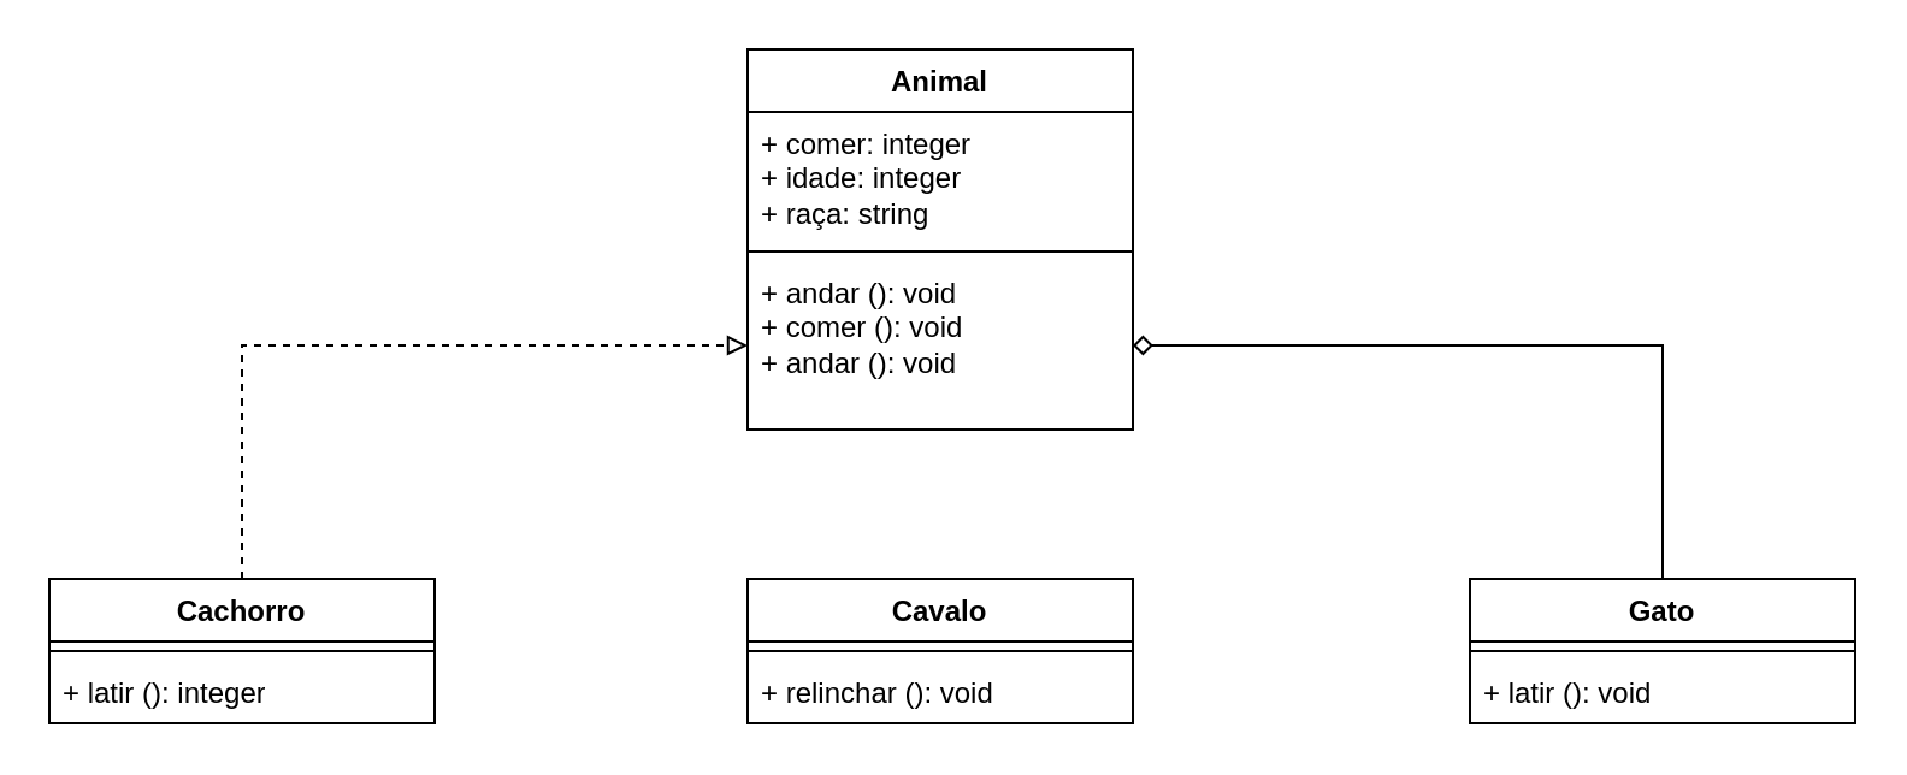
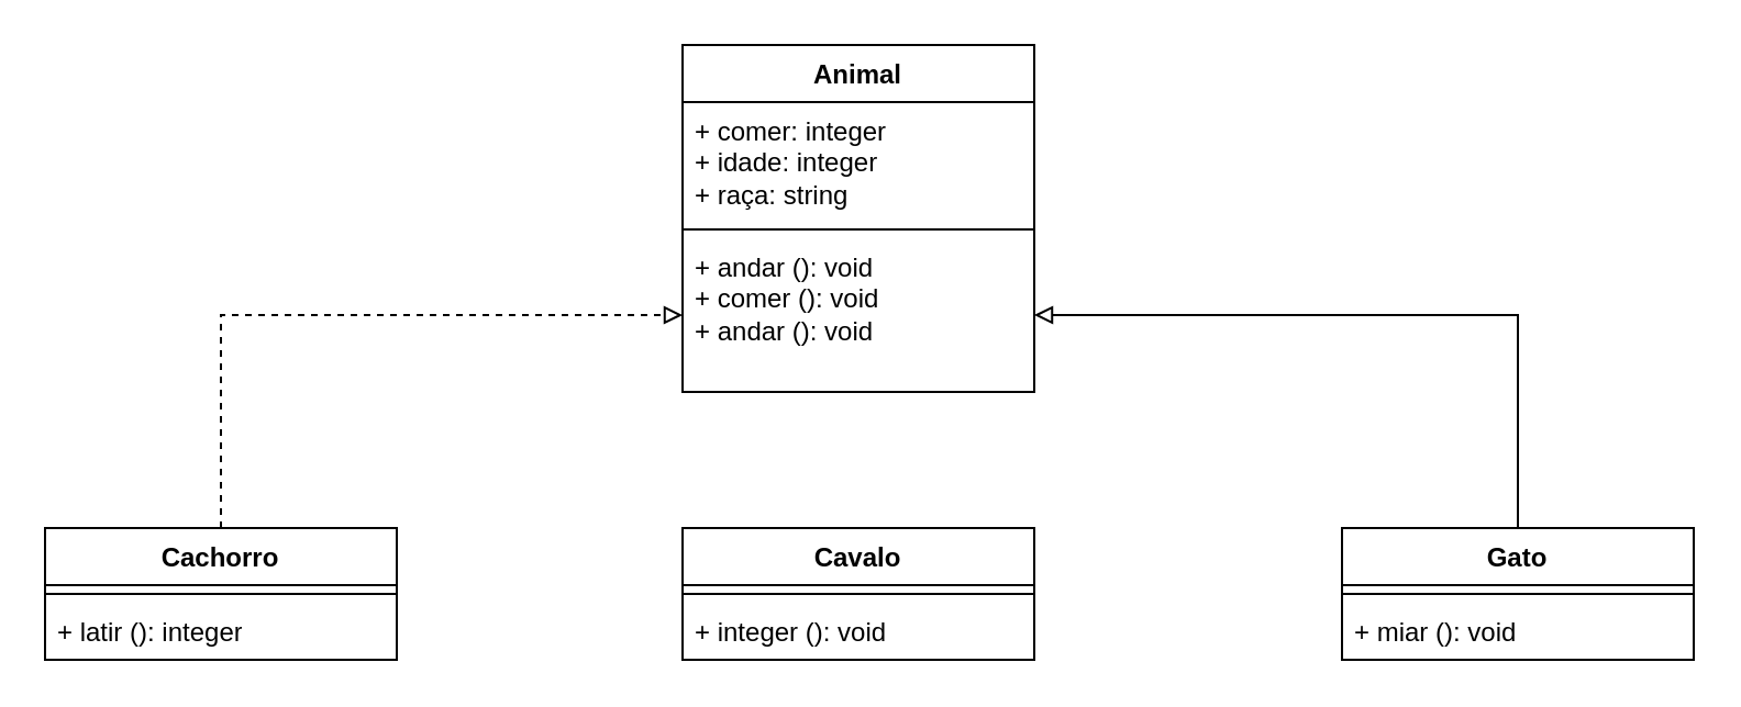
  <mxCell id="0" />
  <mxCell id="1" parent="0" />
  <mxCell id="2" value="Animal" style="swimlane;fontStyle=1;align=center;verticalAlign=top;childLayout=stackLayout;horizontal=1;startSize=26;horizontalStack=0;resizeParent=1;resizeParentMax=0;resizeLast=0;collapsible=1;marginBottom=0;whiteSpace=wrap;html=1;" vertex="1" parent="1"><mxGeometry x="310" y="20" width="160" height="158" as="geometry" /></mxCell>
  <mxCell id="3" value="+ comer: integer&lt;br&gt;+ idade: integer&lt;br&gt;+ raça: string" style="text;strokeColor=none;fillColor=none;align=left;verticalAlign=top;spacingLeft=4;spacingRight=4;overflow=hidden;rotatable=0;points=[[0,0.5],[1,0.5]];portConstraint=eastwest;whiteSpace=wrap;html=1;" vertex="1" parent="2"><mxGeometry y="26" width="160" height="54" as="geometry" /></mxCell>
  <mxCell id="4" value="" style="line;strokeWidth=1;fillColor=none;align=left;verticalAlign=middle;spacingTop=-1;spacingLeft=3;spacingRight=3;rotatable=0;labelPosition=right;points=[];portConstraint=eastwest;strokeColor=inherit;" vertex="1" parent="2"><mxGeometry y="80" width="160" height="8" as="geometry" /></mxCell>
  <mxCell id="5" value="+ andar (): void&lt;br&gt;+ comer (): void&lt;br&gt;+ andar (): void" style="text;strokeColor=none;fillColor=none;align=left;verticalAlign=top;spacingLeft=4;spacingRight=4;overflow=hidden;rotatable=0;points=[[0,0.5],[1,0.5]];portConstraint=eastwest;whiteSpace=wrap;html=1;" vertex="1" parent="2"><mxGeometry y="88" width="160" height="70" as="geometry" /></mxCell>
  <mxCell id="6" style="edgeStyle=orthogonalEdgeStyle;rounded=0;orthogonalLoop=1;jettySize=auto;html=1;entryX=0;entryY=0.5;entryDx=0;entryDy=0;endArrow=block;endFill=0;dashed=1;" edge="1" parent="1" source="7" target="5"><mxGeometry relative="1" as="geometry" /></mxCell>
  <mxCell id="7" value="Cachorro" style="swimlane;fontStyle=1;align=center;verticalAlign=top;childLayout=stackLayout;horizontal=1;startSize=26;horizontalStack=0;resizeParent=1;resizeParentMax=0;resizeLast=0;collapsible=1;marginBottom=0;whiteSpace=wrap;html=1;" vertex="1" parent="1"><mxGeometry x="20" y="240" width="160" height="60" as="geometry" /></mxCell>
  <mxCell id="8" value="" style="line;strokeWidth=1;fillColor=none;align=left;verticalAlign=middle;spacingTop=-1;spacingLeft=3;spacingRight=3;rotatable=0;labelPosition=right;points=[];portConstraint=eastwest;strokeColor=inherit;" vertex="1" parent="7"><mxGeometry y="26" width="160" height="8" as="geometry" /></mxCell>
  <mxCell id="9" value="+ latir (): integer" style="text;strokeColor=none;fillColor=none;align=left;verticalAlign=top;spacingLeft=4;spacingRight=4;overflow=hidden;rotatable=0;points=[[0,0.5],[1,0.5]];portConstraint=eastwest;whiteSpace=wrap;html=1;" vertex="1" parent="7"><mxGeometry y="34" width="160" height="26" as="geometry" /></mxCell>
  <mxCell id="10" value="Cavalo" style="swimlane;fontStyle=1;align=center;verticalAlign=top;childLayout=stackLayout;horizontal=1;startSize=26;horizontalStack=0;resizeParent=1;resizeParentMax=0;resizeLast=0;collapsible=1;marginBottom=0;whiteSpace=wrap;html=1;" vertex="1" parent="1"><mxGeometry x="310" y="240" width="160" height="60" as="geometry" /></mxCell>
  <mxCell id="11" value="" style="line;strokeWidth=1;fillColor=none;align=left;verticalAlign=middle;spacingTop=-1;spacingLeft=3;spacingRight=3;rotatable=0;labelPosition=right;points=[];portConstraint=eastwest;strokeColor=inherit;" vertex="1" parent="10"><mxGeometry y="26" width="160" height="8" as="geometry" /></mxCell>
- <mxCell id="12" value="+ relinchar (): void" style="text;strokeColor=none;fillColor=none;align=left;verticalAlign=top;spacingLeft=4;spacingRight=4;overflow=hidden;rotatable=0;points=[[0,0.5],[1,0.5]];portConstraint=eastwest;whiteSpace=wrap;html=1;" vertex="1" parent="10"><mxGeometry y="34" width="160" height="26" as="geometry" /></mxCell>
- <mxCell id="13" style="edgeStyle=orthogonalEdgeStyle;rounded=0;orthogonalLoop=1;jettySize=auto;html=1;entryX=1;entryY=0.5;entryDx=0;entryDy=0;endArrow=diamond;endFill=0;" edge="1" parent="1" source="14" target="5"><mxGeometry relative="1" as="geometry" /></mxCell>
+ <mxCell id="12" value="+ integer (): void" style="text;strokeColor=none;fillColor=none;align=left;verticalAlign=top;spacingLeft=4;spacingRight=4;overflow=hidden;rotatable=0;points=[[0,0.5],[1,0.5]];portConstraint=eastwest;whiteSpace=wrap;html=1;" vertex="1" parent="10"><mxGeometry y="34" width="160" height="26" as="geometry" /></mxCell>
+ <mxCell id="13" style="edgeStyle=orthogonalEdgeStyle;rounded=0;orthogonalLoop=1;jettySize=auto;html=1;entryX=1;entryY=0.5;entryDx=0;entryDy=0;endArrow=block;endFill=0;" edge="1" parent="1" source="14" target="5"><mxGeometry relative="1" as="geometry" /></mxCell>
  <mxCell id="14" value="Gato" style="swimlane;fontStyle=1;align=center;verticalAlign=top;childLayout=stackLayout;horizontal=1;startSize=26;horizontalStack=0;resizeParent=1;resizeParentMax=0;resizeLast=0;collapsible=1;marginBottom=0;whiteSpace=wrap;html=1;" vertex="1" parent="1"><mxGeometry x="610" y="240" width="160" height="60" as="geometry" /></mxCell>
  <mxCell id="15" value="" style="line;strokeWidth=1;fillColor=none;align=left;verticalAlign=middle;spacingTop=-1;spacingLeft=3;spacingRight=3;rotatable=0;labelPosition=right;points=[];portConstraint=eastwest;strokeColor=inherit;" vertex="1" parent="14"><mxGeometry y="26" width="160" height="8" as="geometry" /></mxCell>
- <mxCell id="16" value="+ latir (): void" style="text;strokeColor=none;fillColor=none;align=left;verticalAlign=top;spacingLeft=4;spacingRight=4;overflow=hidden;rotatable=0;points=[[0,0.5],[1,0.5]];portConstraint=eastwest;whiteSpace=wrap;html=1;" vertex="1" parent="14"><mxGeometry y="34" width="160" height="26" as="geometry" /></mxCell>
+ <mxCell id="16" value="+ miar (): void" style="text;strokeColor=none;fillColor=none;align=left;verticalAlign=top;spacingLeft=4;spacingRight=4;overflow=hidden;rotatable=0;points=[[0,0.5],[1,0.5]];portConstraint=eastwest;whiteSpace=wrap;html=1;" vertex="1" parent="14"><mxGeometry y="34" width="160" height="26" as="geometry" /></mxCell>
